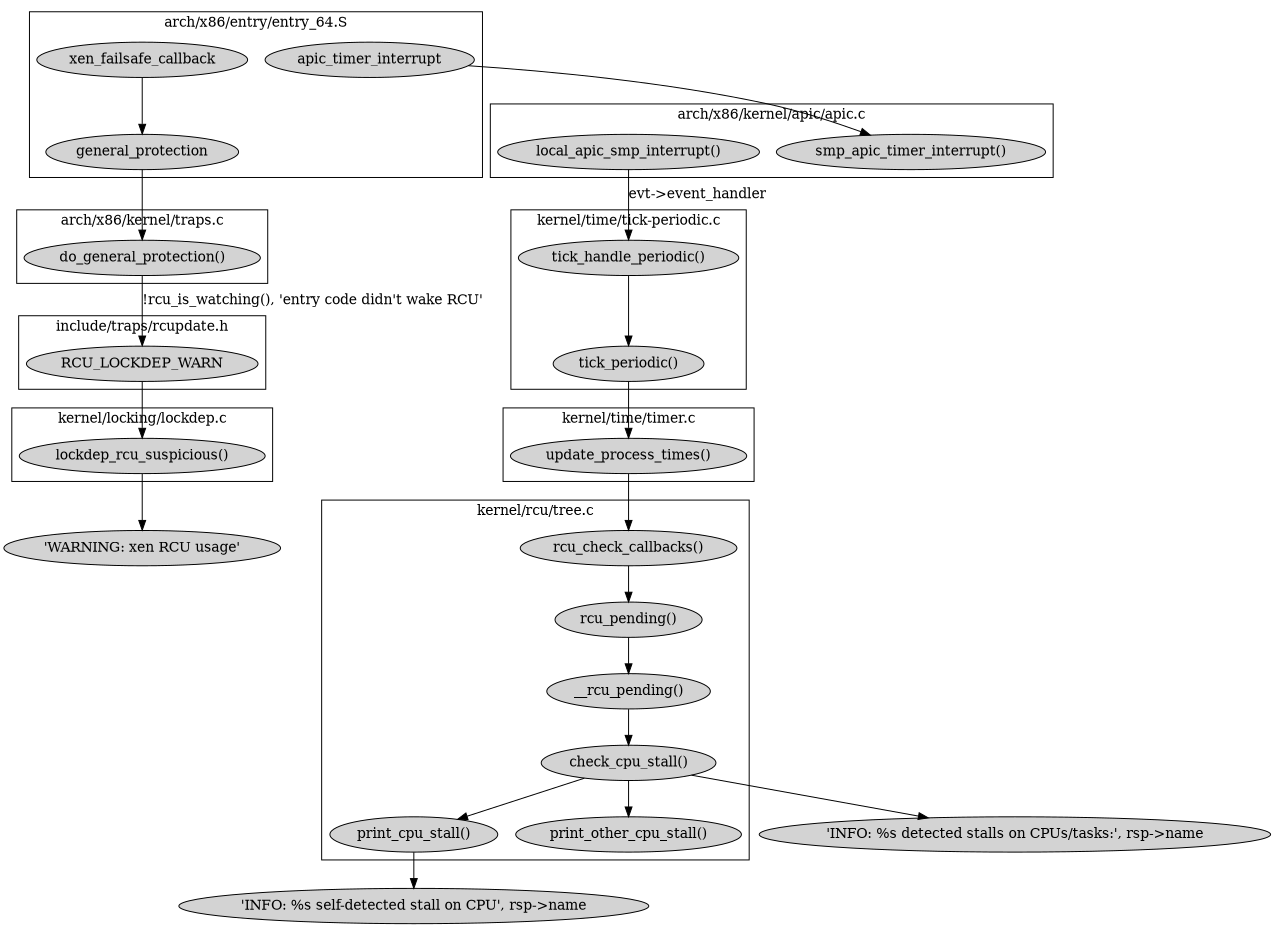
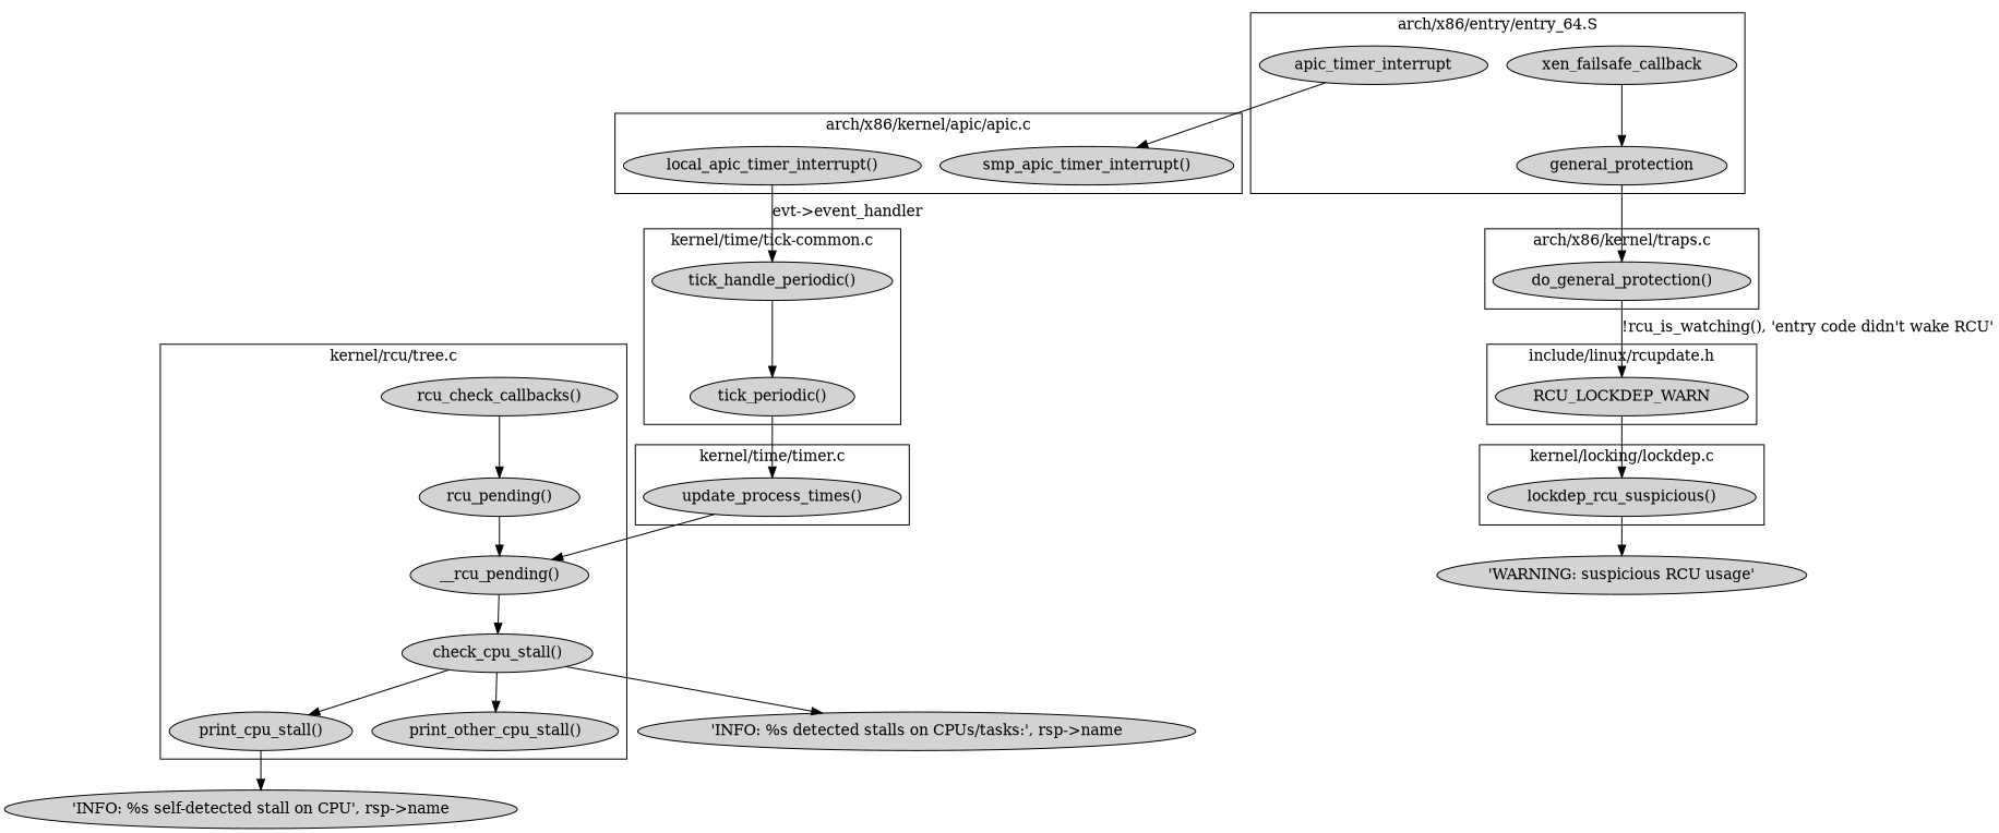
  digraph {
    node [style=filled]
    "smp_apic_timer_interrupt()"
-   "local_apic_timer_interrupt()" [label="local_apic_smp_interrupt()"]
+   "local_apic_timer_interrupt()"
    apic_timer_interrupt
    xen_failsafe_callback
    general_protection
    "tick_periodic()"
    "tick_handle_periodic()"
    "update_process_times()"
    "rcu_check_callbacks()"
    "rcu_pending()"
    "__rcu_pending()"
    "check_cpu_stall()"
    "print_cpu_stall()"
    "print_other_cpu_stall()"
    "do_general_protection()"
    RCU_LOCKDEP_WARN
    "lockdep_rcu_suspicious()"
    "'INFO: %s detected stalls on CPUs/tasks:', rsp->name"
    "'INFO: %s self-detected stall on CPU', rsp->name"
-   "'WARNING: suspicious RCU usage'" [label="'WARNING: xen RCU usage'"]
+   "'WARNING: suspicious RCU usage'"
    subgraph cluster_1 {
      label="arch/x86/kernel/apic/apic.c"
      "smp_apic_timer_interrupt()"
      "local_apic_timer_interrupt()"
    }
    subgraph cluster_2 {
      label="arch/x86/entry/entry_64.S"
      apic_timer_interrupt
      xen_failsafe_callback
      general_protection
    }
    subgraph cluster_3 {
-     label="kernel/time/tick-periodic.c"
+     label="kernel/time/tick-common.c"
      "tick_periodic()"
      "tick_handle_periodic()"
    }
    subgraph cluster_4 {
      label="kernel/time/timer.c"
      "update_process_times()"
    }
    subgraph cluster_5 {
      label="kernel/rcu/tree.c"
      "rcu_check_callbacks()"
      "rcu_pending()"
      "__rcu_pending()"
      "check_cpu_stall()"
      "print_cpu_stall()"
      "print_other_cpu_stall()"
    }
    subgraph cluster_6 {
      label="arch/x86/kernel/traps.c"
      "do_general_protection()"
    }
    subgraph cluster_7 {
-     label="include/traps/rcupdate.h"
+     label="include/linux/rcupdate.h"
      RCU_LOCKDEP_WARN
    }
    subgraph cluster_8 {
      label="kernel/locking/lockdep.c"
      "lockdep_rcu_suspicious()"
    }
    "local_apic_timer_interrupt()" -> "tick_handle_periodic()" [label="evt->event_handler"]
    apic_timer_interrupt -> "smp_apic_timer_interrupt()"
    xen_failsafe_callback -> general_protection
    general_protection -> "do_general_protection()"
    "tick_periodic()" -> "update_process_times()"
    "tick_handle_periodic()" -> "tick_periodic()"
-   "update_process_times()" -> "rcu_check_callbacks()"
+   "update_process_times()" -> "__rcu_pending()"
    "rcu_check_callbacks()" -> "rcu_pending()"
    "rcu_pending()" -> "__rcu_pending()"
    "__rcu_pending()" -> "check_cpu_stall()"
    "check_cpu_stall()" -> "print_cpu_stall()"
    "check_cpu_stall()" -> "print_other_cpu_stall()"
    "check_cpu_stall()" -> "'INFO: %s detected stalls on CPUs/tasks:', rsp->name"
    "print_cpu_stall()" -> "'INFO: %s self-detected stall on CPU', rsp->name"
    "do_general_protection()" -> RCU_LOCKDEP_WARN [label="!rcu_is_watching(), 'entry code didn't wake RCU'"]
    RCU_LOCKDEP_WARN -> "lockdep_rcu_suspicious()"
    "lockdep_rcu_suspicious()" -> "'WARNING: suspicious RCU usage'"
  }
